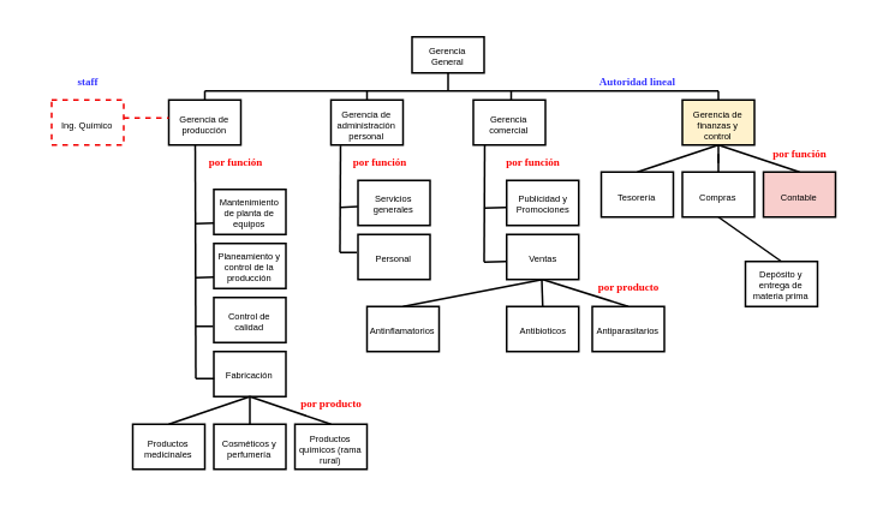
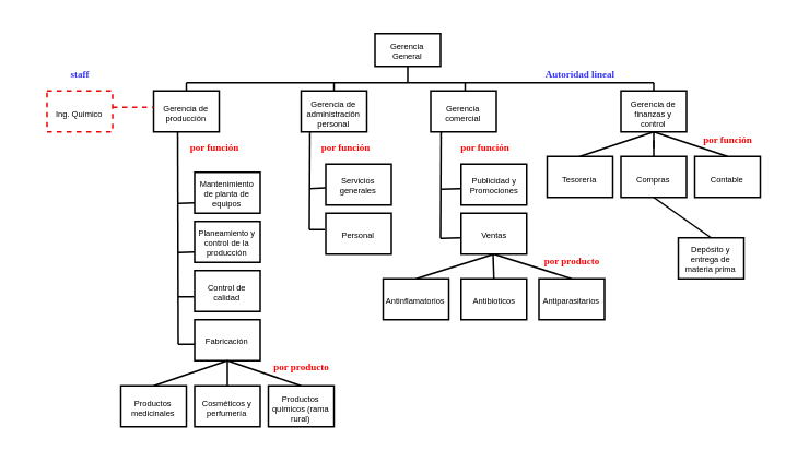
  <mxCell id="0" />
  <mxCell id="1" parent="0" />
  <mxCell id="2" value="Gerencia General" style="rounded=0;whiteSpace=wrap;html=1;fontSize=5;" parent="1" vertex="1"><mxGeometry x="228" y="20" width="40" height="20" as="geometry" /></mxCell>
  <mxCell id="3" value="Servicios generales" style="rounded=0;whiteSpace=wrap;html=1;fontSize=5;" parent="1" vertex="1"><mxGeometry x="198" y="99.66" width="40" height="25" as="geometry" /></mxCell>
- <mxCell id="4" value="Contable" style="rounded=0;whiteSpace=wrap;html=1;fontSize=5;fillColor=#f8cecc;" parent="1" vertex="1"><mxGeometry x="423" y="95" width="40" height="25" as="geometry" /></mxCell>
+ <mxCell id="4" value="Contable" style="rounded=0;whiteSpace=wrap;html=1;fontSize=5;" parent="1" vertex="1"><mxGeometry x="423" y="95" width="40" height="25" as="geometry" /></mxCell>
  <mxCell id="5" value="Control de calidad" style="rounded=0;whiteSpace=wrap;html=1;fontSize=5;" parent="1" vertex="1"><mxGeometry x="118" y="164.66" width="40" height="25" as="geometry" /></mxCell>
  <mxCell id="6" value="Planeamiento y control de la producción" style="rounded=0;whiteSpace=wrap;html=1;fontSize=5;" parent="1" vertex="1"><mxGeometry x="118" y="134.66" width="40" height="25" as="geometry" /></mxCell>
  <mxCell id="7" value="Publicidad y Promociones" style="rounded=0;whiteSpace=wrap;html=1;fontSize=5;" parent="1" vertex="1"><mxGeometry x="280.5" y="99.66" width="40" height="25" as="geometry" /></mxCell>
  <mxCell id="8" value="Mantenimiento de planta de equipos" style="rounded=0;whiteSpace=wrap;html=1;fontSize=5;" parent="1" vertex="1"><mxGeometry x="118" y="104.66" width="40" height="25" as="geometry" /></mxCell>
  <mxCell id="9" value="" style="endArrow=none;html=1;rounded=0;" parent="1" edge="1"><mxGeometry width="50" height="50" relative="1" as="geometry"><mxPoint x="248" y="50" as="sourcePoint" /><mxPoint x="248" y="40" as="targetPoint" /></mxGeometry></mxCell>
  <mxCell id="10" value="Gerencia de administración personal" style="rounded=0;whiteSpace=wrap;html=1;fontSize=5;" parent="1" vertex="1"><mxGeometry x="183" y="55" width="40" height="25" as="geometry" /></mxCell>
  <mxCell id="11" value="Gerencia de producción" style="rounded=0;whiteSpace=wrap;html=1;fontSize=5;" parent="1" vertex="1"><mxGeometry x="93" y="55" width="40" height="25" as="geometry" /></mxCell>
- <mxCell id="12" value="Gerencia de finanzas y control" style="rounded=0;whiteSpace=wrap;html=1;fontSize=5;fillColor=#fff2cc;" parent="1" vertex="1"><mxGeometry x="378" y="55" width="40" height="25" as="geometry" /></mxCell>
+ <mxCell id="12" value="Gerencia de finanzas y control" style="rounded=0;whiteSpace=wrap;html=1;fontSize=5;" parent="1" vertex="1"><mxGeometry x="378" y="55" width="40" height="25" as="geometry" /></mxCell>
  <mxCell id="13" value="Gerencia comercial" style="rounded=0;whiteSpace=wrap;html=1;fontSize=5;" parent="1" vertex="1"><mxGeometry x="262" y="55" width="40" height="25" as="geometry" /></mxCell>
  <mxCell id="14" value="Compras" style="rounded=0;whiteSpace=wrap;html=1;fontSize=5;" parent="1" vertex="1"><mxGeometry x="378" y="95" width="40" height="25" as="geometry" /></mxCell>
  <mxCell id="15" value="Tesorería" style="rounded=0;whiteSpace=wrap;html=1;fontSize=5;" parent="1" vertex="1"><mxGeometry x="333" y="95" width="40" height="25" as="geometry" /></mxCell>
  <mxCell id="16" value="" style="endArrow=none;html=1;rounded=0;" parent="1" edge="1"><mxGeometry width="50" height="50" relative="1" as="geometry"><mxPoint x="113" y="50" as="sourcePoint" /><mxPoint x="398" y="50" as="targetPoint" /><Array as="points"><mxPoint x="248" y="50" /></Array></mxGeometry></mxCell>
  <mxCell id="17" value="" style="endArrow=none;html=1;rounded=0;exitX=0.5;exitY=0;exitDx=0;exitDy=0;" parent="1" source="11" edge="1"><mxGeometry width="50" height="50" relative="1" as="geometry"><mxPoint x="273" y="140" as="sourcePoint" /><mxPoint x="113" y="50" as="targetPoint" /></mxGeometry></mxCell>
  <mxCell id="18" value="" style="endArrow=none;html=1;rounded=0;exitX=0.5;exitY=0;exitDx=0;exitDy=0;" parent="1" source="10" edge="1"><mxGeometry width="50" height="50" relative="1" as="geometry"><mxPoint x="243" y="140" as="sourcePoint" /><mxPoint x="203" y="50" as="targetPoint" /></mxGeometry></mxCell>
  <mxCell id="19" value="" style="endArrow=none;html=1;rounded=0;" parent="1" edge="1"><mxGeometry width="50" height="50" relative="1" as="geometry"><mxPoint x="283" y="55" as="sourcePoint" /><mxPoint x="283" y="50" as="targetPoint" /></mxGeometry></mxCell>
  <mxCell id="20" value="" style="endArrow=none;html=1;rounded=0;exitX=0.5;exitY=0;exitDx=0;exitDy=0;" parent="1" source="12" edge="1"><mxGeometry width="50" height="50" relative="1" as="geometry"><mxPoint x="218" y="140" as="sourcePoint" /><mxPoint x="398" y="50" as="targetPoint" /></mxGeometry></mxCell>
  <mxCell id="21" value="" style="endArrow=none;html=1;rounded=0;entryX=0.367;entryY=0.987;entryDx=0;entryDy=0;entryPerimeter=0;" parent="1" target="11" edge="1"><mxGeometry width="50" height="50" relative="1" as="geometry"><mxPoint x="108" y="209.66" as="sourcePoint" /><mxPoint x="108" y="99.66" as="targetPoint" /></mxGeometry></mxCell>
  <mxCell id="22" value="" style="endArrow=none;html=1;rounded=0;entryX=0;entryY=0.75;entryDx=0;entryDy=0;" parent="1" target="8" edge="1"><mxGeometry width="50" height="50" relative="1" as="geometry"><mxPoint x="108" y="123.66" as="sourcePoint" /><mxPoint x="123" y="119.66" as="targetPoint" /></mxGeometry></mxCell>
  <mxCell id="23" value="" style="endArrow=none;html=1;rounded=0;entryX=0.133;entryY=1.013;entryDx=0;entryDy=0;entryPerimeter=0;" parent="1" target="10" edge="1"><mxGeometry width="50" height="50" relative="1" as="geometry"><mxPoint x="188" y="139.66" as="sourcePoint" /><mxPoint x="188.32" y="94.66" as="targetPoint" /></mxGeometry></mxCell>
  <mxCell id="24" value="" style="endArrow=none;html=1;rounded=0;entryX=0.158;entryY=1;entryDx=0;entryDy=0;entryPerimeter=0;" parent="1" target="13" edge="1"><mxGeometry width="50" height="50" relative="1" as="geometry"><mxPoint x="268" y="145" as="sourcePoint" /><mxPoint x="270.68" y="95.335" as="targetPoint" /></mxGeometry></mxCell>
  <mxCell id="25" value="" style="endArrow=none;html=1;rounded=0;" parent="1" edge="1"><mxGeometry width="50" height="50" relative="1" as="geometry"><mxPoint x="280" y="114.66" as="sourcePoint" /><mxPoint x="268" y="115" as="targetPoint" /></mxGeometry></mxCell>
  <mxCell id="26" value="" style="endArrow=none;html=1;rounded=0;entryX=0.5;entryY=1;entryDx=0;entryDy=0;" parent="1" target="12" edge="1"><mxGeometry width="50" height="50" relative="1" as="geometry"><mxPoint x="398" y="90" as="sourcePoint" /><mxPoint x="423" y="120" as="targetPoint" /></mxGeometry></mxCell>
  <mxCell id="27" value="" style="endArrow=none;html=1;rounded=0;entryX=0.5;entryY=1;entryDx=0;entryDy=0;exitX=0.5;exitY=0;exitDx=0;exitDy=0;" parent="1" source="15" target="12" edge="1"><mxGeometry width="50" height="50" relative="1" as="geometry"><mxPoint x="353" y="90" as="sourcePoint" /><mxPoint x="348" y="85" as="targetPoint" /><Array as="points" /></mxGeometry></mxCell>
  <mxCell id="28" value="" style="endArrow=none;html=1;rounded=0;exitX=0.5;exitY=0;exitDx=0;exitDy=0;" parent="1" source="14" edge="1"><mxGeometry width="50" height="50" relative="1" as="geometry"><mxPoint x="343" y="165" as="sourcePoint" /><mxPoint x="398" y="85" as="targetPoint" /></mxGeometry></mxCell>
  <mxCell id="29" value="Ventas" style="rounded=0;whiteSpace=wrap;html=1;fontSize=5;" parent="1" vertex="1"><mxGeometry x="280.5" y="129.66" width="40" height="25" as="geometry" /></mxCell>
- <mxCell id="30" value="Antinflamatorios" style="rounded=0;whiteSpace=wrap;html=1;fontSize=5;" parent="1" vertex="1"><mxGeometry x="203" y="169.66" width="40" height="25" as="geometry" /></mxCell>
+ <mxCell id="30" value="Antinflamatorios" style="rounded=0;whiteSpace=wrap;html=1;fontSize=5;" parent="1" vertex="1"><mxGeometry x="233" y="169.66" width="40" height="25" as="geometry" /></mxCell>
  <mxCell id="31" value="Antiparasitarios" style="rounded=0;whiteSpace=wrap;html=1;fontSize=5;" parent="1" vertex="1"><mxGeometry x="328" y="169.66" width="40" height="25" as="geometry" /></mxCell>
  <mxCell id="32" value="" style="endArrow=none;html=1;rounded=0;entryX=0.5;entryY=1;entryDx=0;entryDy=0;exitX=0.5;exitY=0;exitDx=0;exitDy=0;" parent="1" source="30" target="29" edge="1"><mxGeometry width="50" height="50" relative="1" as="geometry"><mxPoint x="243" y="174.66" as="sourcePoint" /><mxPoint x="293" y="124.66" as="targetPoint" /></mxGeometry></mxCell>
  <mxCell id="33" value="" style="endArrow=none;html=1;rounded=0;entryX=0.5;entryY=1;entryDx=0;entryDy=0;exitX=0.5;exitY=0;exitDx=0;exitDy=0;" parent="1" source="31" target="29" edge="1"><mxGeometry width="50" height="50" relative="1" as="geometry"><mxPoint x="243" y="174.66" as="sourcePoint" /><mxPoint x="293" y="124.66" as="targetPoint" /></mxGeometry></mxCell>
  <mxCell id="34" value="Fabricación" style="rounded=0;whiteSpace=wrap;html=1;fontSize=5;" parent="1" vertex="1"><mxGeometry x="118" y="194.66" width="40" height="25" as="geometry" /></mxCell>
  <mxCell id="35" value="Productos medicinales" style="rounded=0;whiteSpace=wrap;html=1;fontSize=5;" parent="1" vertex="1"><mxGeometry x="73" y="235" width="40" height="25" as="geometry" /></mxCell>
  <mxCell id="36" value="Productos químicos (rama rural)" style="rounded=0;whiteSpace=wrap;html=1;fontSize=5;" parent="1" vertex="1"><mxGeometry x="163" y="235" width="40" height="25" as="geometry" /></mxCell>
  <mxCell id="37" value="Cosméticos y perfumería" style="rounded=0;whiteSpace=wrap;html=1;fontSize=5;" parent="1" vertex="1"><mxGeometry x="118" y="235" width="40" height="25" as="geometry" /></mxCell>
  <mxCell id="38" value="" style="endArrow=none;html=1;rounded=0;entryX=0.5;entryY=1;entryDx=0;entryDy=0;exitX=0.5;exitY=0;exitDx=0;exitDy=0;" parent="1" source="36" target="34" edge="1"><mxGeometry width="50" height="50" relative="1" as="geometry"><mxPoint x="148" y="224.66" as="sourcePoint" /><mxPoint x="202" y="234.66" as="targetPoint" /></mxGeometry></mxCell>
  <mxCell id="39" value="" style="endArrow=none;html=1;rounded=0;exitX=0.5;exitY=0;exitDx=0;exitDy=0;" parent="1" source="4" edge="1"><mxGeometry width="50" height="50" relative="1" as="geometry"><mxPoint x="338" y="135" as="sourcePoint" /><mxPoint x="398" y="80" as="targetPoint" /></mxGeometry></mxCell>
  <mxCell id="40" value="" style="endArrow=none;html=1;rounded=0;exitX=0.005;exitY=0.598;exitDx=0;exitDy=0;exitPerimeter=0;" parent="1" source="34" edge="1"><mxGeometry width="50" height="50" relative="1" as="geometry"><mxPoint x="108" y="230.73" as="sourcePoint" /><mxPoint x="108" y="209.66" as="targetPoint" /></mxGeometry></mxCell>
  <mxCell id="41" value="" style="endArrow=none;html=1;rounded=0;entryX=-0.003;entryY=0.58;entryDx=0;entryDy=0;entryPerimeter=0;" parent="1" target="3" edge="1"><mxGeometry width="50" height="50" relative="1" as="geometry"><mxPoint x="188" y="114.66" as="sourcePoint" /><mxPoint x="208" y="84.66" as="targetPoint" /></mxGeometry></mxCell>
  <mxCell id="42" value="" style="endArrow=none;html=1;rounded=0;" parent="1" edge="1"><mxGeometry width="50" height="50" relative="1" as="geometry"><mxPoint x="268" y="145" as="sourcePoint" /><mxPoint x="280" y="144.66" as="targetPoint" /></mxGeometry></mxCell>
  <mxCell id="43" value="" style="endArrow=none;html=1;rounded=0;exitX=0;exitY=0.75;exitDx=0;exitDy=0;" parent="1" source="6" edge="1"><mxGeometry width="50" height="50" relative="1" as="geometry"><mxPoint x="123" y="154.66" as="sourcePoint" /><mxPoint x="108" y="153.66" as="targetPoint" /></mxGeometry></mxCell>
  <mxCell id="44" value="Antibioticos" style="rounded=0;whiteSpace=wrap;html=1;fontSize=5;" parent="1" vertex="1"><mxGeometry x="280.5" y="169.66" width="40" height="25" as="geometry" /></mxCell>
  <mxCell id="45" value="" style="endArrow=none;html=1;rounded=0;exitX=0.5;exitY=0;exitDx=0;exitDy=0;" parent="1" source="44" edge="1"><mxGeometry width="50" height="50" relative="1" as="geometry"><mxPoint x="250" y="169.66" as="sourcePoint" /><mxPoint x="300" y="154.66" as="targetPoint" /></mxGeometry></mxCell>
  <mxCell id="46" value="Personal" style="rounded=0;whiteSpace=wrap;html=1;fontSize=5;" parent="1" vertex="1"><mxGeometry x="198" y="129.66" width="40" height="25" as="geometry" /></mxCell>
  <mxCell id="47" value="" style="endArrow=none;html=1;rounded=0;entryX=-0.017;entryY=0.4;entryDx=0;entryDy=0;entryPerimeter=0;" parent="1" target="46" edge="1"><mxGeometry width="50" height="50" relative="1" as="geometry"><mxPoint x="188" y="139.66" as="sourcePoint" /><mxPoint x="298" y="99.66" as="targetPoint" /></mxGeometry></mxCell>
  <mxCell id="48" value="" style="endArrow=none;html=1;rounded=0;exitX=-0.01;exitY=0.64;exitDx=0;exitDy=0;exitPerimeter=0;" parent="1" source="5" edge="1"><mxGeometry width="50" height="50" relative="1" as="geometry"><mxPoint x="58" y="159.66" as="sourcePoint" /><mxPoint x="108" y="180.66" as="targetPoint" /></mxGeometry></mxCell>
  <mxCell id="49" value="" style="endArrow=none;html=1;rounded=0;exitX=0.5;exitY=0;exitDx=0;exitDy=0;entryX=0.5;entryY=1;entryDx=0;entryDy=0;" parent="1" source="35" target="34" edge="1"><mxGeometry width="50" height="50" relative="1" as="geometry"><mxPoint x="133" y="219.66" as="sourcePoint" /><mxPoint x="183" y="169.66" as="targetPoint" /></mxGeometry></mxCell>
  <mxCell id="50" value="" style="endArrow=none;html=1;rounded=0;exitX=0.5;exitY=0;exitDx=0;exitDy=0;" parent="1" source="37" edge="1"><mxGeometry width="50" height="50" relative="1" as="geometry"><mxPoint x="133" y="219.66" as="sourcePoint" /><mxPoint x="138" y="219.66" as="targetPoint" /></mxGeometry></mxCell>
  <mxCell id="51" value="" style="endArrow=none;dashed=1;html=1;strokeWidth=1;rounded=0;strokeColor=#f20202;" parent="1" edge="1"><mxGeometry width="50" height="50" relative="1" as="geometry"><mxPoint x="68" y="65" as="sourcePoint" /><mxPoint x="93" y="65" as="targetPoint" /></mxGeometry></mxCell>
  <mxCell id="52" value="Ing. Químico" style="rounded=0;whiteSpace=wrap;html=1;fontSize=5;strokeColor=#f20202;dashed=1;" parent="1" vertex="1"><mxGeometry x="28" y="55" width="40" height="25" as="geometry" /></mxCell>
  <mxCell id="53" value="Depósito y entrega de materia prima" style="rounded=0;whiteSpace=wrap;html=1;fontSize=5;" parent="1" vertex="1"><mxGeometry x="413" y="144.66" width="40" height="25" as="geometry" /></mxCell>
  <mxCell id="54" value="" style="endArrow=none;html=1;rounded=0;exitX=0.5;exitY=1;exitDx=0;exitDy=0;entryX=0.5;entryY=0;entryDx=0;entryDy=0;" parent="1" source="14" target="53" edge="1"><mxGeometry width="50" height="50" relative="1" as="geometry"><mxPoint x="348" y="175" as="sourcePoint" /><mxPoint x="398" y="120" as="targetPoint" /></mxGeometry></mxCell>
  <mxCell id="55" value="&lt;h6&gt;&lt;font color=&quot;#fc0303&quot; style=&quot;font-size: 6px;&quot;&gt;por función&lt;/font&gt;&lt;/h6&gt;" style="text;html=1;strokeColor=none;fillColor=none;align=center;verticalAlign=middle;whiteSpace=wrap;rounded=0;fontSize=20;fontFamily=Architects Daughter;" parent="1" vertex="1"><mxGeometry x="268" y="85" width="55" height="5" as="geometry" /></mxCell>
  <mxCell id="56" value="&lt;h6&gt;&lt;font color=&quot;#fc0303&quot; style=&quot;font-size: 6px;&quot;&gt;por función&lt;/font&gt;&lt;/h6&gt;" style="text;html=1;strokeColor=none;fillColor=none;align=center;verticalAlign=middle;whiteSpace=wrap;rounded=0;fontSize=20;fontFamily=Architects Daughter;" parent="1" vertex="1"><mxGeometry x="183" y="85" width="55" height="5" as="geometry" /></mxCell>
  <mxCell id="57" value="&lt;h6&gt;&lt;font color=&quot;#fc0303&quot; style=&quot;font-size: 6px;&quot;&gt;por función&lt;/font&gt;&lt;/h6&gt;" style="text;html=1;strokeColor=none;fillColor=none;align=center;verticalAlign=middle;whiteSpace=wrap;rounded=0;fontSize=20;fontFamily=Architects Daughter;" parent="1" vertex="1"><mxGeometry x="103" y="85" width="55" height="5" as="geometry" /></mxCell>
  <mxCell id="58" value="&lt;h6&gt;&lt;font color=&quot;#fc0303&quot; style=&quot;font-size: 6px;&quot;&gt;por producto&lt;/font&gt;&lt;/h6&gt;" style="text;html=1;strokeColor=none;fillColor=none;align=center;verticalAlign=middle;whiteSpace=wrap;rounded=0;fontSize=20;fontFamily=Architects Daughter;" parent="1" vertex="1"><mxGeometry x="155.5" y="219.66" width="55" height="5" as="geometry" /></mxCell>
  <mxCell id="59" value="&lt;h6&gt;&lt;font color=&quot;#3333ff&quot; style=&quot;font-size: 6px;&quot;&gt;staff&lt;/font&gt;&lt;/h6&gt;" style="text;html=1;strokeColor=none;fillColor=none;align=center;verticalAlign=middle;whiteSpace=wrap;rounded=0;fontSize=20;fontFamily=Architects Daughter;" parent="1" vertex="1"><mxGeometry x="20.5" y="40" width="55" height="5" as="geometry" /></mxCell>
  <mxCell id="60" value="&lt;h6&gt;&lt;font color=&quot;#fc0303&quot; style=&quot;font-size: 6px;&quot;&gt;por función&lt;/font&gt;&lt;/h6&gt;" style="text;html=1;strokeColor=none;fillColor=none;align=center;verticalAlign=middle;whiteSpace=wrap;rounded=0;fontSize=20;fontFamily=Architects Daughter;" parent="1" vertex="1"><mxGeometry x="415.5" y="80" width="55" height="5" as="geometry" /></mxCell>
  <mxCell id="61" value="&lt;h6&gt;&lt;font style=&quot;font-size: 6px;&quot;&gt;Autoridad lineal&lt;/font&gt;&lt;/h6&gt;" style="text;html=1;strokeColor=none;fillColor=none;align=center;verticalAlign=middle;whiteSpace=wrap;rounded=0;fontSize=20;fontFamily=Architects Daughter;fontColor=#3333FF;" parent="1" vertex="1"><mxGeometry x="325.5" y="40" width="55" height="5" as="geometry" /></mxCell>
  <mxCell id="62" value="&lt;h6&gt;&lt;font color=&quot;#fc0303&quot; style=&quot;font-size: 6px;&quot;&gt;por producto&lt;/font&gt;&lt;/h6&gt;" style="text;html=1;strokeColor=none;fillColor=none;align=center;verticalAlign=middle;whiteSpace=wrap;rounded=0;fontSize=20;fontFamily=Architects Daughter;" parent="1" vertex="1"><mxGeometry x="320.5" y="154.66" width="55" height="5" as="geometry" /></mxCell>
